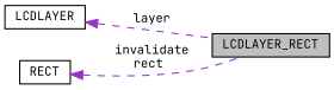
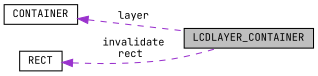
  digraph {
    fontname="JetBrains Mono"
    rankdir=LR
    node [color=black fillcolor=white fontname="JetBrains Mono" fontsize=10 shape=record style=filled]
    edge [color=darkorchid3 dir=back fontname="JetBrains Mono" fontsize=10 labelfontname=Helvetica labelfontsize=10 style=dashed]
-   n1 [fillcolor=grey75 fontcolor=black height=0.2 label=LCDLAYER_RECT width=0.4]
-   n2 [height=0.2 label=LCDLAYER width=0.4]
+   n1 [fillcolor=grey75 fontcolor=black height=0.2 label=LCDLAYER_CONTAINER width=0.4]
+   n2 [height=0.2 label=CONTAINER width=0.4]
    n3 [height=0.2 label=RECT width=0.4]
    n2 -> n1 [label=" layer"]
    n3 -> n1 [label=" invalidate\nrect"]
  }
